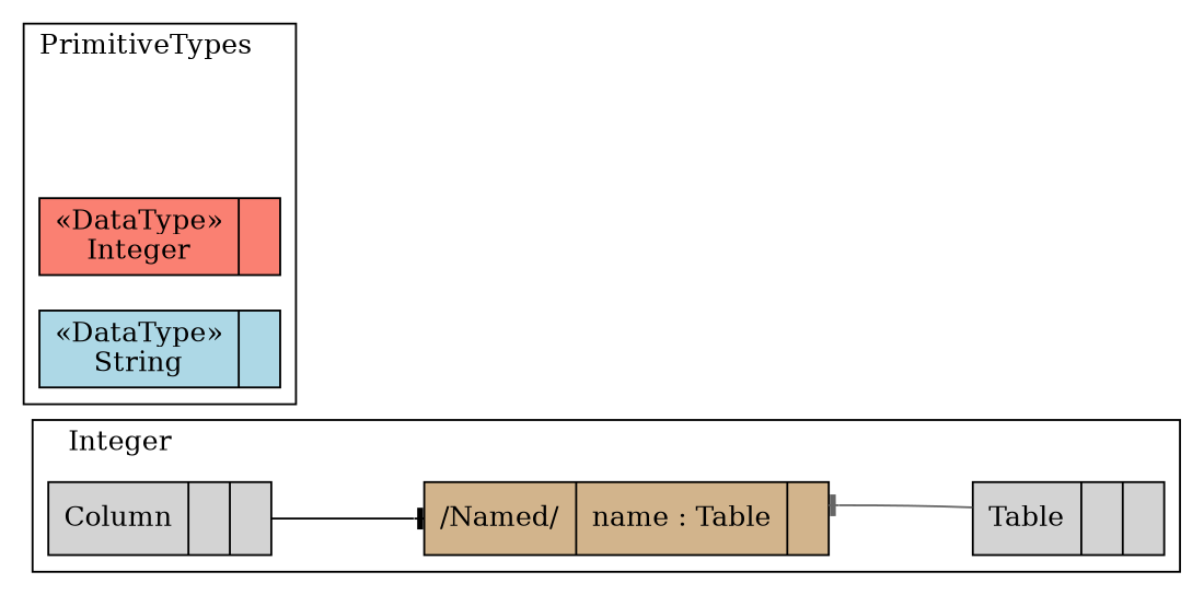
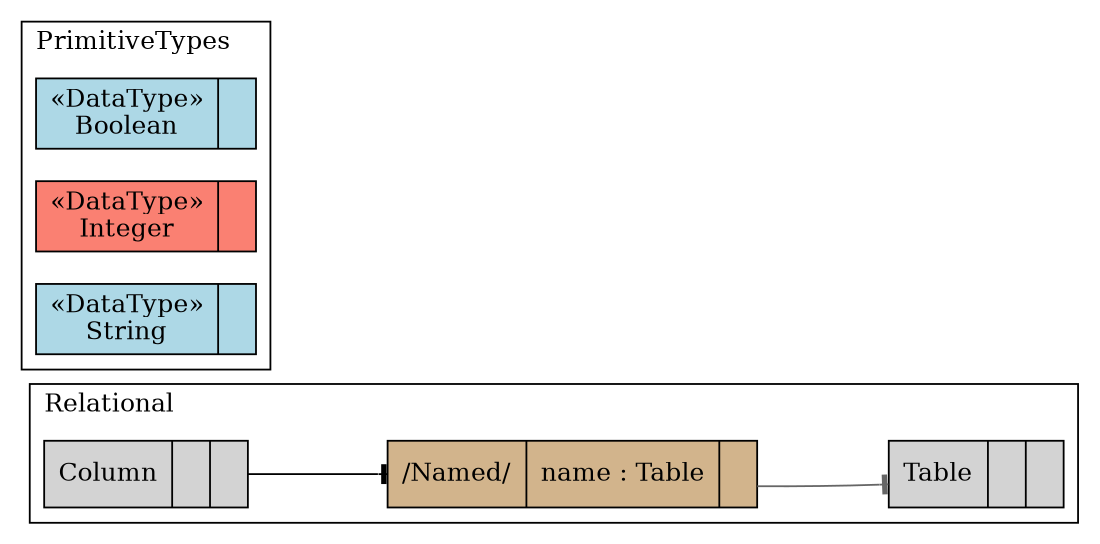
  digraph {
    compound=true
    labeljust=l
    labelloc=t
    nodeSep=0.75
    rankdir=LR
    node [fillcolor=lightgrey shape=record style=filled]
    edge [arrowhead=tee constraint=true group=Named minlen=2]
    n1 [fillcolor=tan label="{/Named/|name : Table| }"]
    n2 [label="{Table| | }"]
    n3 [label="{Column| | }"]
+   n4 [fillcolor=lightblue label="{&#171;DataType&#187;\nBoolean|}"]
    n5 [fillcolor=salmon label="{&#171;DataType&#187;\nInteger|}"]
    n6 [fillcolor=lightblue label="{&#171;DataType&#187;\nString|}"]
    subgraph cluster_1 {
      color=black
-     label=Integer
+     label=Relational
      n1
      n2
      n3
    }
    subgraph cluster_2 {
      color=black
      label=PrimitiveTypes
+     n4
      n5
      n6
    }
-   n2 -> n1 [color=gray40]
+   n1 -> n2 [color=gray40]
    n3 -> n1 [color=black]
  }
